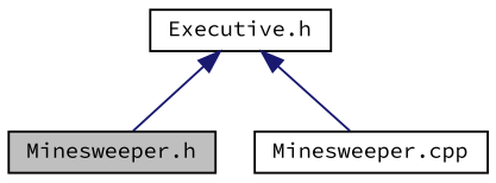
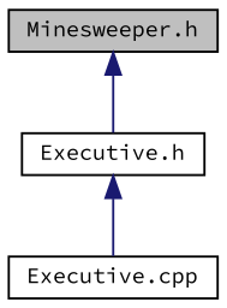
  digraph {
    fontname="Source Code Pro"
    node [color=black fillcolor=white fontname="Source Code Pro" fontsize=10 shape=record style=filled]
    edge [color=midnightblue dir=back fontname="Source Code Pro" fontsize=10 labelfontname=Helvetica labelfontsize=10 style=solid]
    n1 [fillcolor=grey75 fontcolor=black height=0.2 label="Minesweeper.h" width=0.4]
    n2 [height=0.2 label="Executive.h" width=0.4]
-   n3 [height=0.2 label="Minesweeper.cpp" width=0.4]
-   n2 -> n1
+   n3 [height=0.2 label="Executive.cpp" width=0.4]
+   n1 -> n2
    n2 -> n3
  }
